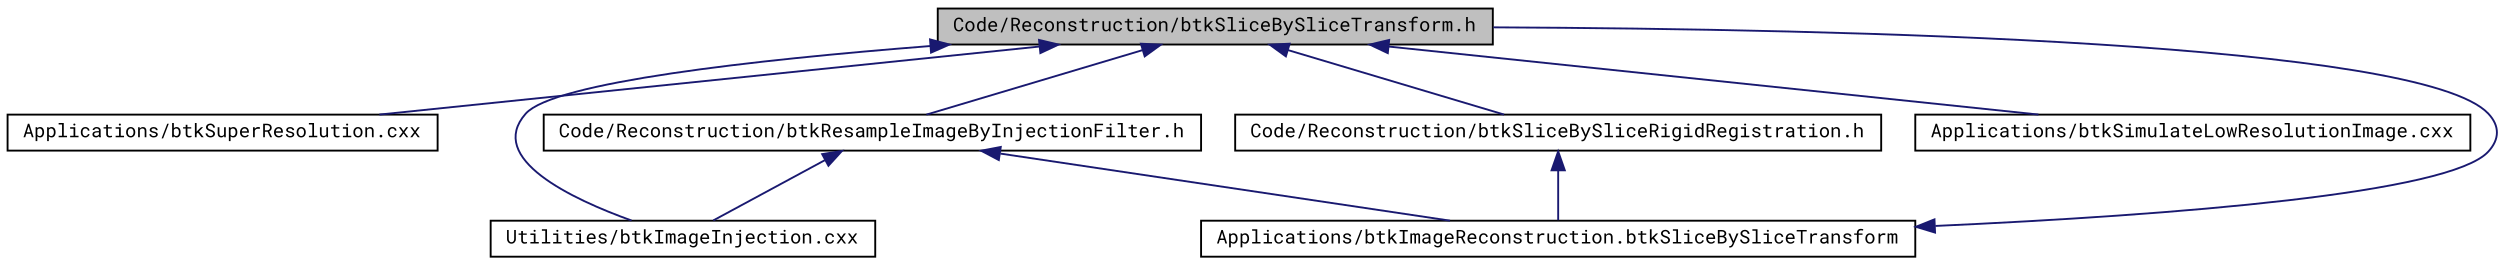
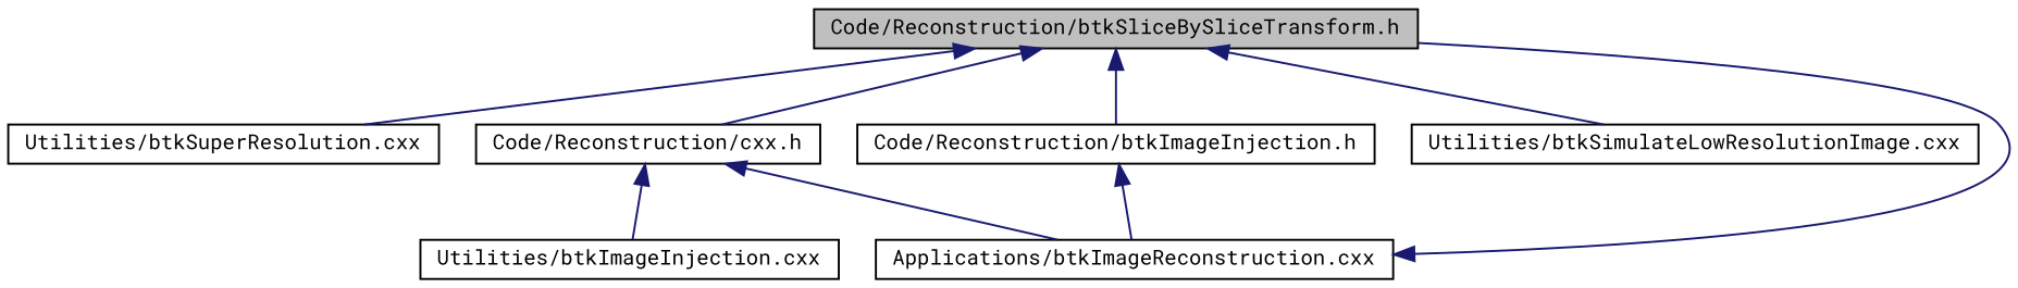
  digraph {
    fontname="Roboto Mono"
    node [color=black fillcolor=white fontname="Roboto Mono" fontsize=10 shape=record style=filled]
    edge [color=midnightblue dir=back fontname="Roboto Mono" fontsize=10 labelfontname="FreeSans.ttf" labelfontsize=10 style=solid]
    n1 [fillcolor=grey75 fontcolor=black height=0.2 label="Code/Reconstruction/btkSliceBySliceTransform.h" width=0.4]
-   n2 [height=0.2 label="Applications/btkSuperResolution.cxx" width=0.4]
-   n3 [height=0.2 label="Code/Reconstruction/btkResampleImageByInjectionFilter.h" width=0.4]
+   n2 [height=0.2 label="Utilities/btkSuperResolution.cxx" width=0.4]
+   n3 [height=0.2 label="Code/Reconstruction/cxx.h" width=0.4]
    n4 [height=0.2 label="Utilities/btkImageInjection.cxx" width=0.4]
-   n5 [height=0.2 label="Code/Reconstruction/btkSliceBySliceRigidRegistration.h" width=0.4]
-   n6 [height=0.2 label="Applications/btkSimulateLowResolutionImage.cxx" width=0.4]
-   n7 [height=0.2 label="Applications/btkImageReconstruction.btkSliceBySliceTransform" width=0.4]
+   n5 [height=0.2 label="Code/Reconstruction/btkImageInjection.h" width=0.4]
+   n6 [height=0.2 label="Utilities/btkSimulateLowResolutionImage.cxx" width=0.4]
+   n7 [height=0.2 label="Applications/btkImageReconstruction.cxx" width=0.4]
    n1 -> n2
    n1 -> n3
-   n1 -> n4
    n1 -> n5
    n1 -> n6
    n3 -> n4
    n3 -> n7
    n5 -> n7
    n7 -> n1
  }
